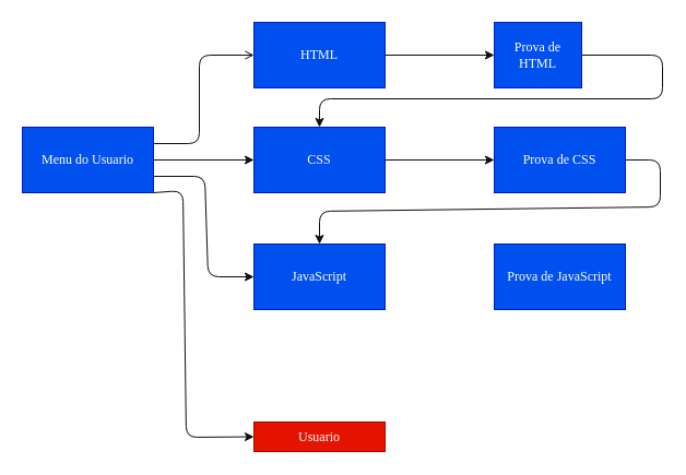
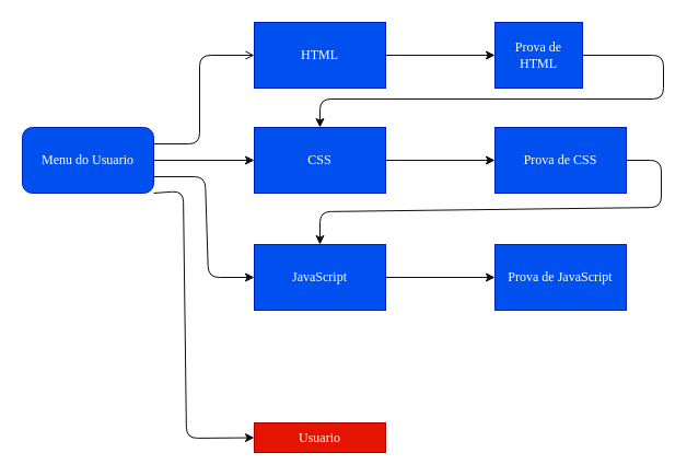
  <mxCell id="0" />
  <mxCell id="1" parent="0" />
  <mxCell id="2" style="edgeStyle=none;hachureGap=4;html=1;exitX=1;exitY=0.25;exitDx=0;exitDy=0;fontFamily=Architects Daughter;fontSource=https%3A%2F%2Ffonts.googleapis.com%2Fcss%3Ffamily%3DArchitects%2BDaughter;fontSize=16;entryX=0;entryY=0.5;entryDx=0;entryDy=0;strokeColor=#100f0f;endArrow=open;" edge="1" parent="1" source="6" target="8"><mxGeometry relative="1" as="geometry"><mxPoint x="231" y="54" as="targetPoint" /><Array as="points"><mxPoint x="182" y="131" /><mxPoint x="182" y="50" /></Array></mxGeometry></mxCell>
  <mxCell id="3" style="edgeStyle=none;hachureGap=4;html=1;exitX=1;exitY=0.5;exitDx=0;exitDy=0;fontFamily=Architects Daughter;fontSource=https%3A%2F%2Ffonts.googleapis.com%2Fcss%3Ffamily%3DArchitects%2BDaughter;fontSize=16;entryX=0;entryY=0.5;entryDx=0;entryDy=0;strokeColor=#100f0f;" edge="1" parent="1" source="6" target="9"><mxGeometry relative="1" as="geometry"><mxPoint x="234" y="121" as="targetPoint" /></mxGeometry></mxCell>
  <mxCell id="4" style="edgeStyle=none;hachureGap=4;html=1;exitX=1;exitY=0.75;exitDx=0;exitDy=0;fontFamily=Architects Daughter;fontSource=https%3A%2F%2Ffonts.googleapis.com%2Fcss%3Ffamily%3DArchitects%2BDaughter;fontSize=16;entryX=0;entryY=0.5;entryDx=0;entryDy=0;strokeColor=#100f0f;" edge="1" parent="1" source="6" target="10"><mxGeometry relative="1" as="geometry"><mxPoint x="264" y="193" as="targetPoint" /><Array as="points"><mxPoint x="187" y="161" /><mxPoint x="190" y="253" /></Array></mxGeometry></mxCell>
  <mxCell id="5" style="edgeStyle=none;sketch=0;hachureGap=4;jiggle=2;curveFitting=1;html=1;exitX=1;exitY=1;exitDx=0;exitDy=0;strokeColor=#100f0f;fontFamily=Architects Daughter;fontSource=https%3A%2F%2Ffonts.googleapis.com%2Fcss%3Ffamily%3DArchitects%2BDaughter;fontSize=16;entryX=0;entryY=0.5;entryDx=0;entryDy=0;" edge="1" parent="1" source="6" target="11"><mxGeometry relative="1" as="geometry"><mxPoint x="200" y="399" as="targetPoint" /><Array as="points"><mxPoint x="167" y="174" /><mxPoint x="170" y="400" /></Array></mxGeometry></mxCell>
- <mxCell id="6" value="Menu do Usuario" style="rounded=0;whiteSpace=wrap;html=1;shadow=0;sketch=0;hachureGap=4;jiggle=2;curveFitting=1;fontFamily=Times New Roman;fontSize=12;fillColor=#0050ef;fontColor=#ffffff;strokeColor=#001DBC;" parent="1" vertex="1"><mxGeometry x="20" y="116" width="120" height="60" as="geometry" /></mxCell>
+ <mxCell id="6" value="Menu do Usuario" style="whiteSpace=wrap;html=1;shadow=0;sketch=0;hachureGap=4;jiggle=2;curveFitting=1;fontFamily=Times New Roman;fontSize=12;fillColor=#0050ef;fontColor=#ffffff;strokeColor=#001DBC;rounded=1;" parent="1" vertex="1"><mxGeometry x="20" y="116" width="120" height="60" as="geometry" /></mxCell>
  <mxCell id="7" style="edgeStyle=none;sketch=0;hachureGap=4;jiggle=2;curveFitting=1;html=1;exitX=1;exitY=0.5;exitDx=0;exitDy=0;strokeColor=#100f0f;fontFamily=Architects Daughter;fontSource=https%3A%2F%2Ffonts.googleapis.com%2Fcss%3Ffamily%3DArchitects%2BDaughter;fontSize=16;entryX=0;entryY=0.5;entryDx=0;entryDy=0;" edge="1" parent="1" source="8" target="13"><mxGeometry relative="1" as="geometry"><mxPoint x="442" y="46" as="targetPoint" /></mxGeometry></mxCell>
  <mxCell id="8" value="HTML" style="rounded=0;whiteSpace=wrap;html=1;shadow=0;sketch=0;hachureGap=4;jiggle=2;curveFitting=1;fontFamily=Times New Roman;fontSize=12;fillColor=#0050ef;fontColor=#ffffff;strokeColor=#001DBC;" vertex="1" parent="1"><mxGeometry x="232" y="20" width="120" height="60" as="geometry" /></mxCell>
  <mxCell id="9" value="CSS" style="rounded=0;whiteSpace=wrap;html=1;shadow=0;sketch=0;hachureGap=4;jiggle=2;curveFitting=1;fontFamily=Times New Roman;fontSize=12;fillColor=#0050ef;fontColor=#ffffff;strokeColor=#001DBC;" vertex="1" parent="1"><mxGeometry x="232" y="116" width="120" height="60" as="geometry" /></mxCell>
  <mxCell id="10" value="JavaScript" style="rounded=0;whiteSpace=wrap;html=1;shadow=0;sketch=0;hachureGap=4;jiggle=2;curveFitting=1;fontFamily=Times New Roman;fontSize=12;fillColor=#0050ef;fontColor=#ffffff;strokeColor=#001DBC;" vertex="1" parent="1"><mxGeometry x="232" y="223" width="120" height="60" as="geometry" /></mxCell>
  <mxCell id="11" value="Usuario" style="rounded=0;whiteSpace=wrap;html=1;shadow=0;sketch=0;hachureGap=4;jiggle=2;curveFitting=1;fontFamily=Times New Roman;fontSize=12;fillColor=#e51400;fontColor=#ffffff;strokeColor=#B20000;" vertex="1" parent="1"><mxGeometry x="232" y="386" width="120" height="27" as="geometry" /></mxCell>
  <mxCell id="12" style="edgeStyle=none;sketch=0;hachureGap=4;jiggle=2;curveFitting=1;html=1;exitX=1;exitY=0.5;exitDx=0;exitDy=0;entryX=0.5;entryY=0;entryDx=0;entryDy=0;strokeColor=#100f0f;fontFamily=Architects Daughter;fontSource=https%3A%2F%2Ffonts.googleapis.com%2Fcss%3Ffamily%3DArchitects%2BDaughter;fontSize=16;" edge="1" parent="1" source="13" target="9"><mxGeometry relative="1" as="geometry"><Array as="points"><mxPoint x="606" y="50" /><mxPoint x="606" y="90" /><mxPoint x="292" y="90" /></Array></mxGeometry></mxCell>
  <mxCell id="13" value="Prova de HTML" style="rounded=0;whiteSpace=wrap;html=1;shadow=0;sketch=0;hachureGap=4;jiggle=2;curveFitting=1;fontFamily=Times New Roman;fontSize=12;fillColor=#0050ef;fontColor=#ffffff;strokeColor=#001DBC;" vertex="1" parent="1"><mxGeometry x="452" y="20" width="80" height="60" as="geometry" /></mxCell>
  <mxCell id="14" style="edgeStyle=none;sketch=0;hachureGap=4;jiggle=2;curveFitting=1;html=1;exitX=1;exitY=0.5;exitDx=0;exitDy=0;strokeColor=#100f0f;fontFamily=Architects Daughter;fontSource=https%3A%2F%2Ffonts.googleapis.com%2Fcss%3Ffamily%3DArchitects%2BDaughter;fontSize=16;entryX=0;entryY=0.5;entryDx=0;entryDy=0;" edge="1" parent="1" target="16" source="9"><mxGeometry relative="1" as="geometry"><mxPoint x="452" y="56" as="targetPoint" /><mxPoint x="362" y="60" as="sourcePoint" /></mxGeometry></mxCell>
  <mxCell id="15" style="edgeStyle=none;sketch=0;hachureGap=4;jiggle=2;curveFitting=1;html=1;exitX=1;exitY=0.5;exitDx=0;exitDy=0;entryX=0.5;entryY=0;entryDx=0;entryDy=0;strokeColor=#100f0f;fontFamily=Architects Daughter;fontSource=https%3A%2F%2Ffonts.googleapis.com%2Fcss%3Ffamily%3DArchitects%2BDaughter;fontSize=16;" edge="1" parent="1" source="16" target="10"><mxGeometry relative="1" as="geometry"><Array as="points"><mxPoint x="604" y="146" /><mxPoint x="604" y="189" /><mxPoint x="292" y="193" /></Array></mxGeometry></mxCell>
  <mxCell id="16" value="Prova de CSS" style="rounded=0;whiteSpace=wrap;html=1;shadow=0;sketch=0;hachureGap=4;jiggle=2;curveFitting=1;fontFamily=Times New Roman;fontSize=12;fillColor=#0050ef;fontColor=#ffffff;strokeColor=#001DBC;" vertex="1" parent="1"><mxGeometry x="452" y="116" width="120" height="60" as="geometry" /></mxCell>
+ <mxCell id="17" style="edgeStyle=none;sketch=0;hachureGap=4;jiggle=2;curveFitting=1;html=1;exitX=1;exitY=0.5;exitDx=0;exitDy=0;strokeColor=#100f0f;fontFamily=Architects Daughter;fontSource=https%3A%2F%2Ffonts.googleapis.com%2Fcss%3Ffamily%3DArchitects%2BDaughter;fontSize=16;entryX=0;entryY=0.5;entryDx=0;entryDy=0;" edge="1" parent="1" target="18" source="10"><mxGeometry relative="1" as="geometry"><mxPoint x="493" y="220" as="targetPoint" /><mxPoint x="389" y="232" as="sourcePoint" /></mxGeometry></mxCell>
  <mxCell id="18" value="Prova de JavaScript" style="rounded=0;whiteSpace=wrap;html=1;shadow=0;sketch=0;hachureGap=4;jiggle=2;curveFitting=1;fontFamily=Times New Roman;fontSize=12;fillColor=#0050ef;fontColor=#ffffff;strokeColor=#001DBC;" vertex="1" parent="1"><mxGeometry x="452" y="223" width="120" height="60" as="geometry" /></mxCell>
